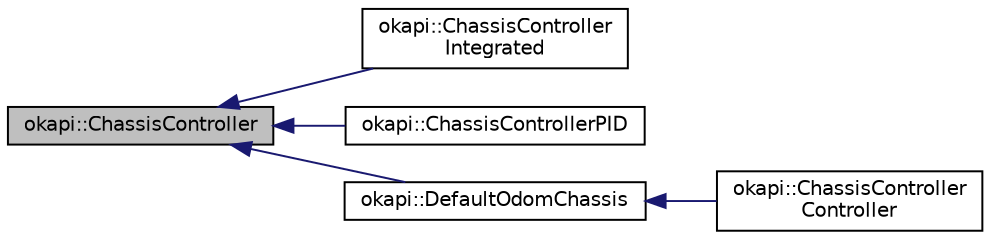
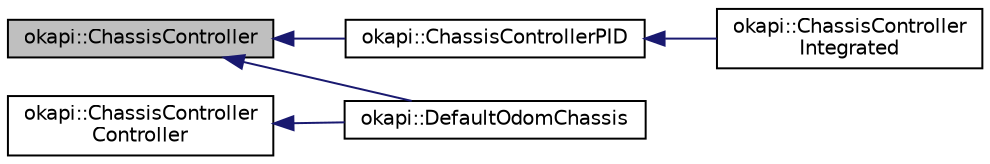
  digraph {
    rankdir=LR
    node [color=black fillcolor=white fontname=Helvetica fontsize=10 shape=record style=filled]
    edge [color=midnightblue dir=back fontname=Helvetica fontsize=10 labelfontname=Helvetica labelfontsize=10 style=solid]
    n1 [fillcolor=grey75 fontcolor=black height=0.2 label="okapi::ChassisController" width=0.4]
    n2 [height=0.2 label="okapi::ChassisController\lIntegrated" width=0.4]
    n3 [height=0.2 label="okapi::ChassisControllerPID" width=0.4]
    n4 [height=0.2 label="okapi::DefaultOdomChassis" width=0.4]
    n5 [height=0.2 label="okapi::ChassisController\lController" width=0.4]
-   n1 -> n2
+   n3 -> n2
    n1 -> n3
    n1 -> n4
-   n4 -> n5
+   n5 -> n4
  }
